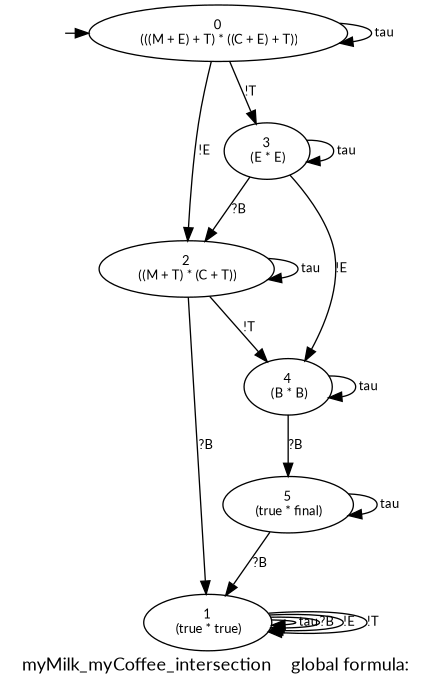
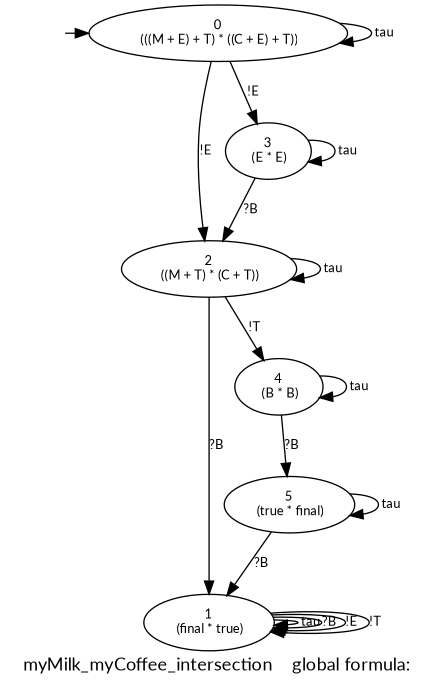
  digraph {
    fontname=Lato
    label="myMilk_myCoffee_intersection    global formula: "
    node [fontname=Lato fontsize=10]
    edge [fontname=Lato fontsize=10]
    q_0 [height=0.01 style=invis width=0.01]
    n2 [label="0\n (((M + E) + T) * ((C + E) + T))"]
    n3 [label="2\n ((M + T) * (C + T))"]
    n4 [label="3\n (E * E)"]
-   n5 [label="1\n (true * true)"]
+   n5 [label="1\n (final * true)"]
    n6 [label="4\n (B * B)"]
    n7 [label="5\n (true * final)"]
    q_0 -> n2 [minlen=0.5]
    n2 -> n2 [label=" tau"]
    n2 -> n3 [label="!E"]
-   n2 -> n4 [label="!T"]
+   n2 -> n4 [label="!E"]
    n3 -> n3 [label=" tau"]
    n3 -> n5 [label="?B"]
    n3 -> n6 [label="!T"]
    n4 -> n3 [label="?B"]
    n4 -> n4 [label=" tau"]
-   n4 -> n6 [label="!E"]
    n5 -> n5 [label=" tau"]
    n5 -> n5 [label="?B"]
    n5 -> n5 [label="!E"]
    n5 -> n5 [label="!T"]
    n6 -> n6 [label=" tau"]
    n6 -> n7 [label="?B"]
    n7 -> n5 [label="?B"]
    n7 -> n7 [label=" tau"]
  }
